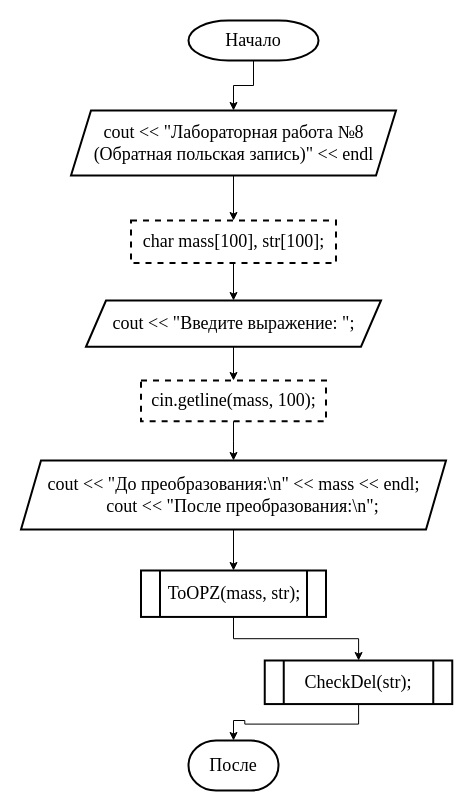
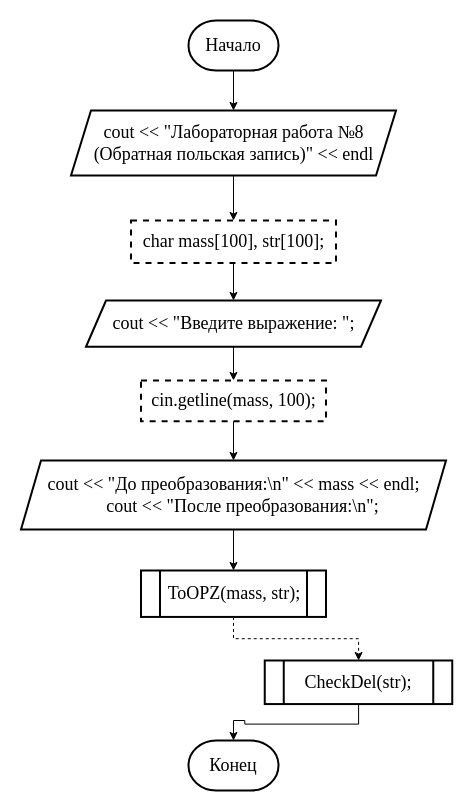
  <mxCell id="0" />
  <mxCell id="1" parent="0" />
  <mxCell id="2" value="" style="edgeStyle=orthogonalEdgeStyle;rounded=0;orthogonalLoop=1;jettySize=auto;html=1;" edge="1" parent="1" source="3" target="6"><mxGeometry relative="1" as="geometry" /></mxCell>
- <mxCell id="3" value="Начало" style="strokeWidth=2;html=1;shape=mxgraph.flowchart.terminator;whiteSpace=wrap;fontSize=18;fontFamily=Times New Roman;" vertex="1" parent="1"><mxGeometry x="188" y="20" width="130" height="40" as="geometry" /></mxCell>
- <mxCell id="4" value="После" style="strokeWidth=2;html=1;shape=mxgraph.flowchart.terminator;whiteSpace=wrap;fontSize=18;fontFamily=Times New Roman;" vertex="1" parent="1"><mxGeometry x="188" y="740" width="90" height="50" as="geometry" /></mxCell>
+ <mxCell id="3" value="Начало" style="strokeWidth=2;html=1;shape=mxgraph.flowchart.terminator;whiteSpace=wrap;fontSize=18;fontFamily=Times New Roman;" vertex="1" parent="1"><mxGeometry x="188" y="20" width="90" height="50" as="geometry" /></mxCell>
+ <mxCell id="4" value="Конец" style="strokeWidth=2;html=1;shape=mxgraph.flowchart.terminator;whiteSpace=wrap;fontSize=18;fontFamily=Times New Roman;" vertex="1" parent="1"><mxGeometry x="188" y="740" width="90" height="50" as="geometry" /></mxCell>
  <mxCell id="5" value="" style="edgeStyle=orthogonalEdgeStyle;rounded=0;orthogonalLoop=1;jettySize=auto;html=1;" edge="1" parent="1" source="6" target="8"><mxGeometry relative="1" as="geometry" /></mxCell>
  <mxCell id="6" value="cout &amp;lt;&amp;lt; &quot;Лабораторная работа №8 (Обратная польская запись)&quot; &amp;lt;&amp;lt; endl" style="shape=parallelogram;perimeter=parallelogramPerimeter;whiteSpace=wrap;html=1;fixedSize=1;fontSize=18;fontFamily=Times New Roman;strokeWidth=2;" vertex="1" parent="1"><mxGeometry x="70.5" y="110" width="325" height="65" as="geometry" /></mxCell>
  <mxCell id="7" value="" style="edgeStyle=orthogonalEdgeStyle;rounded=0;orthogonalLoop=1;jettySize=auto;html=1;" edge="1" parent="1" source="8" target="10"><mxGeometry relative="1" as="geometry" /></mxCell>
  <mxCell id="8" value="char mass[100], str[100];" style="whiteSpace=wrap;html=1;fontSize=18;fontFamily=Times New Roman;strokeWidth=2;dashed=1;" vertex="1" parent="1"><mxGeometry x="130.5" y="220" width="205" height="42.5" as="geometry" /></mxCell>
  <mxCell id="9" value="" style="edgeStyle=orthogonalEdgeStyle;rounded=0;orthogonalLoop=1;jettySize=auto;html=1;" edge="1" parent="1" source="10" target="12"><mxGeometry relative="1" as="geometry" /></mxCell>
  <mxCell id="10" value="cout &amp;lt;&amp;lt; &quot;Введите выражение: &quot;;" style="shape=parallelogram;perimeter=parallelogramPerimeter;whiteSpace=wrap;html=1;fixedSize=1;fontSize=18;fontFamily=Times New Roman;strokeWidth=2;" vertex="1" parent="1"><mxGeometry x="85.5" y="300" width="295" height="46.25" as="geometry" /></mxCell>
  <mxCell id="11" value="" style="edgeStyle=orthogonalEdgeStyle;rounded=0;orthogonalLoop=1;jettySize=auto;html=1;" edge="1" parent="1" source="12" target="14"><mxGeometry relative="1" as="geometry" /></mxCell>
  <mxCell id="12" value="cin.getline(mass, 100);" style="whiteSpace=wrap;html=1;fontSize=18;fontFamily=Times New Roman;strokeWidth=2;dashed=1;" vertex="1" parent="1"><mxGeometry x="140.5" y="380" width="185" height="40.63" as="geometry" /></mxCell>
  <mxCell id="13" value="" style="edgeStyle=orthogonalEdgeStyle;rounded=0;orthogonalLoop=1;jettySize=auto;html=1;" edge="1" parent="1" source="14" target="16"><mxGeometry relative="1" as="geometry" /></mxCell>
  <mxCell id="14" value="cout &lt;&lt; &quot;До преобразования:\n&quot; &lt;&lt; mass &lt;&lt; endl;&#10;    cout &lt;&lt; &quot;После преобразования:\n&quot;;" style="shape=parallelogram;perimeter=parallelogramPerimeter;whiteSpace=wrap;html=1;fixedSize=1;fontSize=18;fontFamily=Times New Roman;strokeWidth=2;" vertex="1" parent="1"><mxGeometry x="20.5" y="460" width="425" height="69.05" as="geometry" /></mxCell>
- <mxCell id="15" value="" style="edgeStyle=orthogonalEdgeStyle;rounded=0;orthogonalLoop=1;jettySize=auto;html=1;" edge="1" parent="1" source="16" target="18"><mxGeometry relative="1" as="geometry" /></mxCell>
+ <mxCell id="15" value="" style="edgeStyle=orthogonalEdgeStyle;rounded=0;orthogonalLoop=1;jettySize=auto;html=1;dashed=1;" edge="1" parent="1" source="16" target="18"><mxGeometry relative="1" as="geometry" /></mxCell>
  <mxCell id="16" value="ToOPZ(mass, str);" style="shape=process;whiteSpace=wrap;html=1;backgroundOutline=1;fontSize=18;fontFamily=Times New Roman;strokeWidth=2;" vertex="1" parent="1"><mxGeometry x="140.5" y="570" width="185" height="46.43" as="geometry" /></mxCell>
  <mxCell id="17" value="" style="edgeStyle=orthogonalEdgeStyle;rounded=0;orthogonalLoop=1;jettySize=auto;html=1;" edge="1" parent="1" source="18" target="4"><mxGeometry relative="1" as="geometry" /></mxCell>
  <mxCell id="18" value="CheckDel(str);" style="shape=process;whiteSpace=wrap;html=1;backgroundOutline=1;fontSize=18;fontFamily=Times New Roman;strokeWidth=2;" vertex="1" parent="1"><mxGeometry x="264.25" y="660" width="187.5" height="43.57" as="geometry" /></mxCell>
